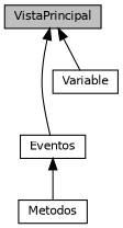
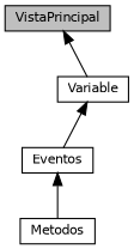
  digraph {
    rankdir=TB
    node [color=black fillcolor=white fontname=Helvetica fontsize=10 shape=record style=filled]
    edge [dir=back fontname=Helvetica fontsize=10 labelfontname=Helvetica labelfontsize=10 shape=plaintext style=solid]
    n1 [height=0.2 label=Eventos width=0.4]
    n2 [height=0.2 label=Metodos width=0.4]
    n3 [fillcolor=grey75 fontcolor=black height=0.2 label=VistaPrincipal width=0.4]
    n4 [height=0.2 label=Variable width=0.4]
    n1 -> n2
-   n3 -> n1
+   n4 -> n1
    n3 -> n4
  }
